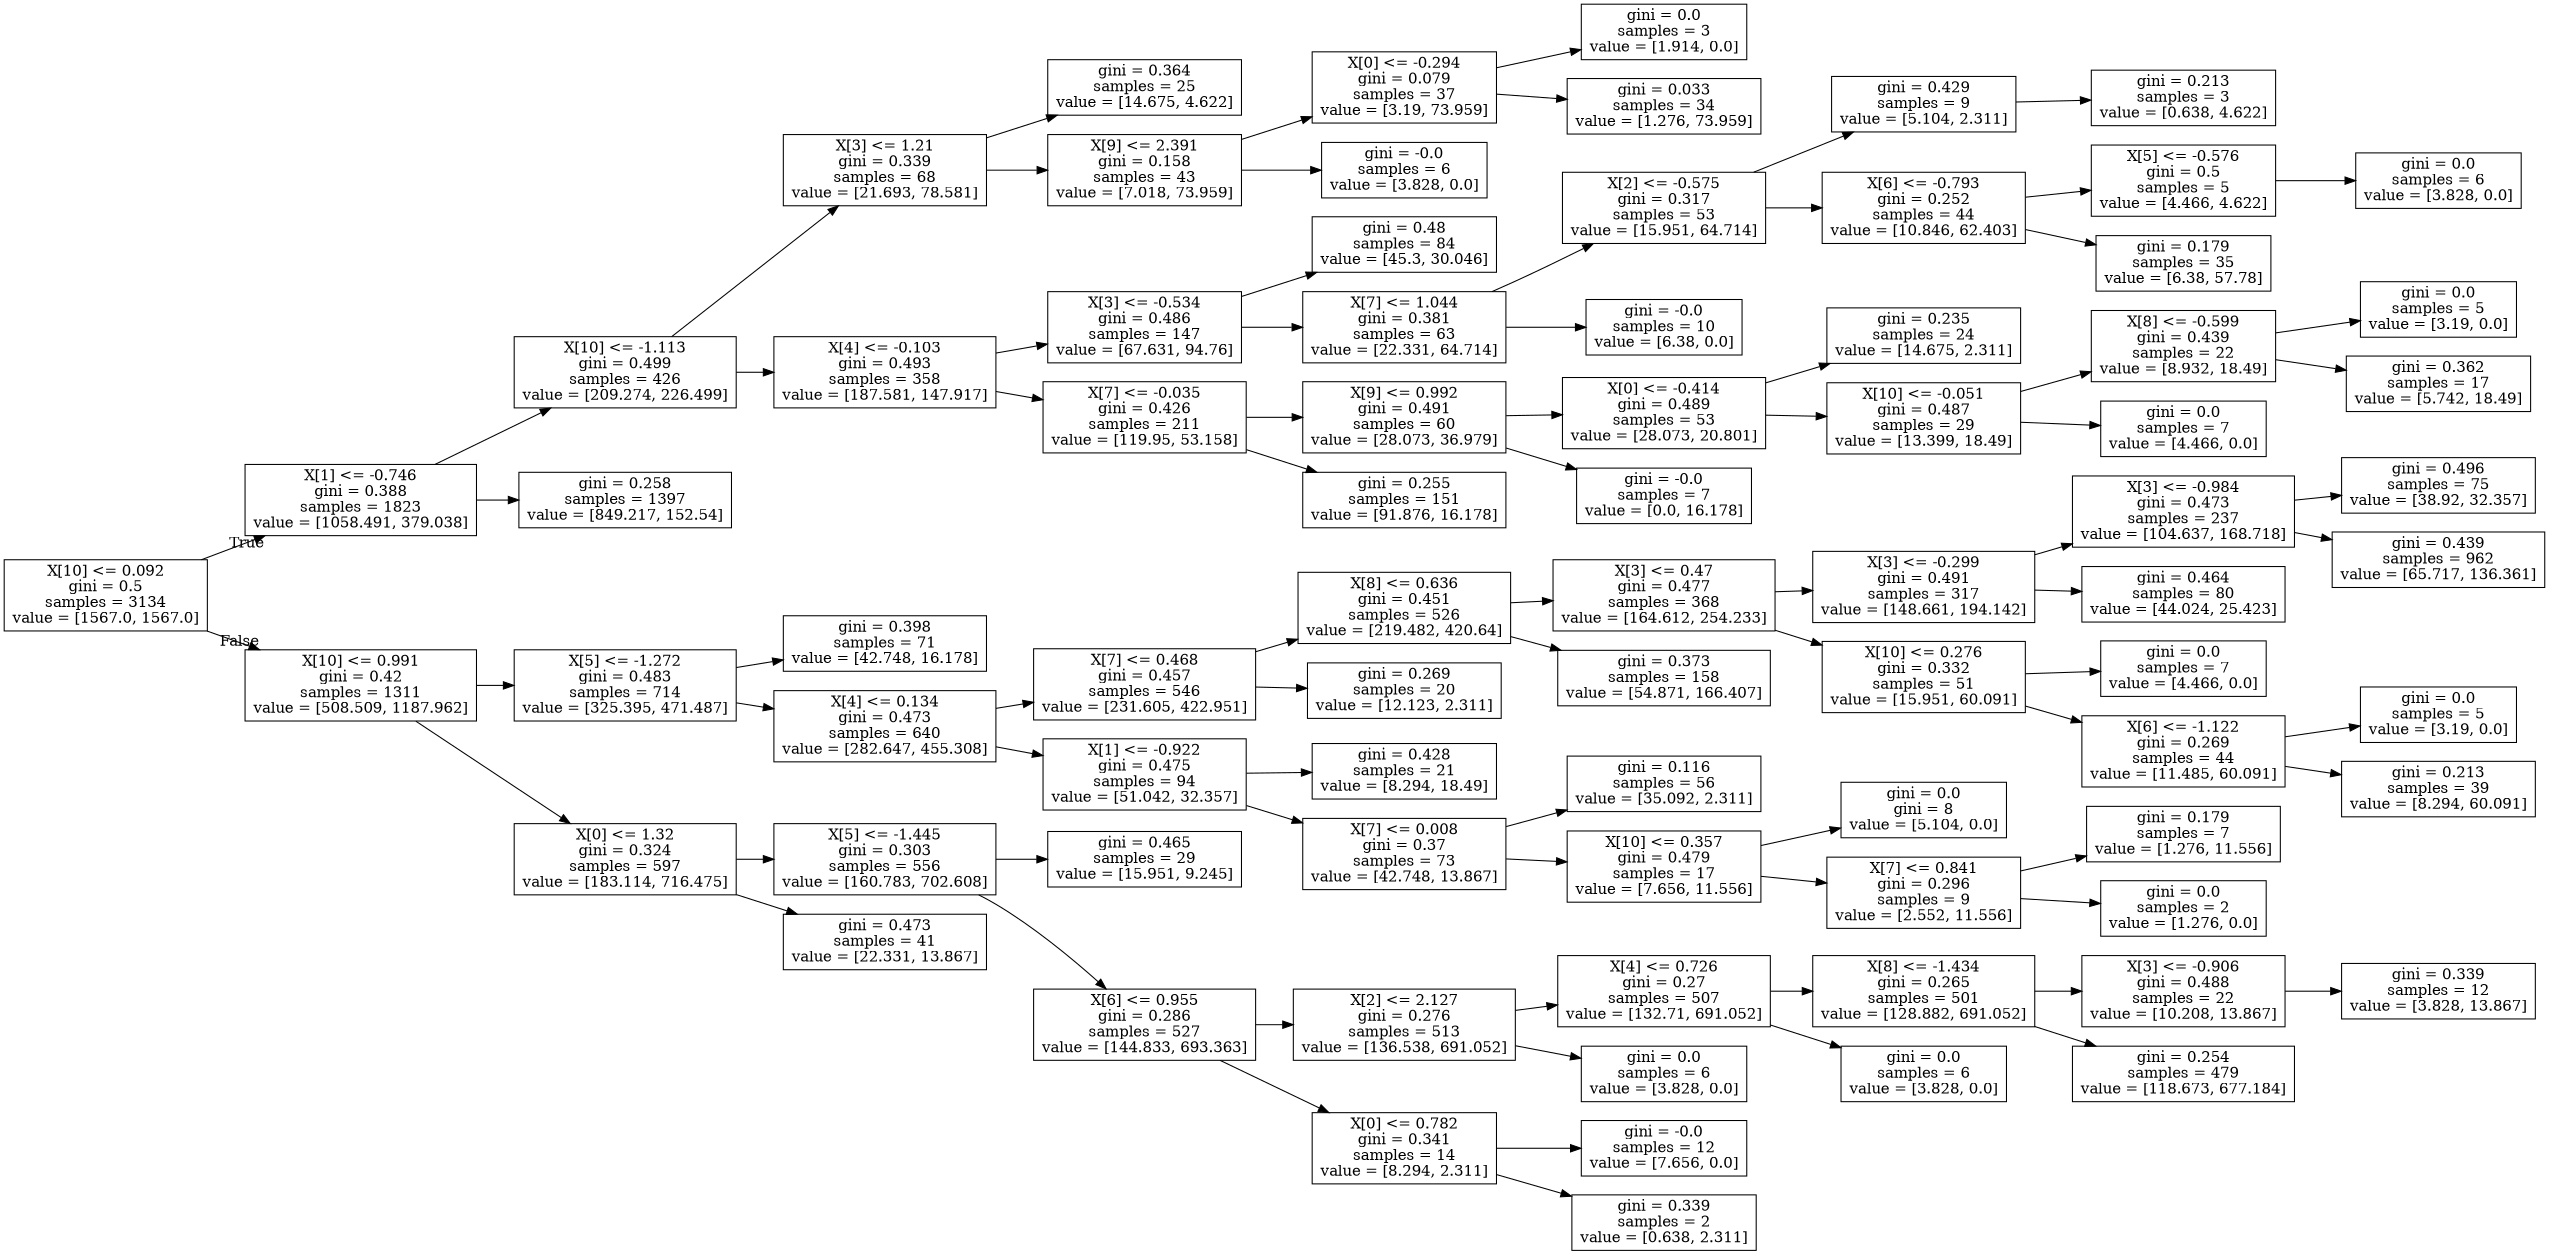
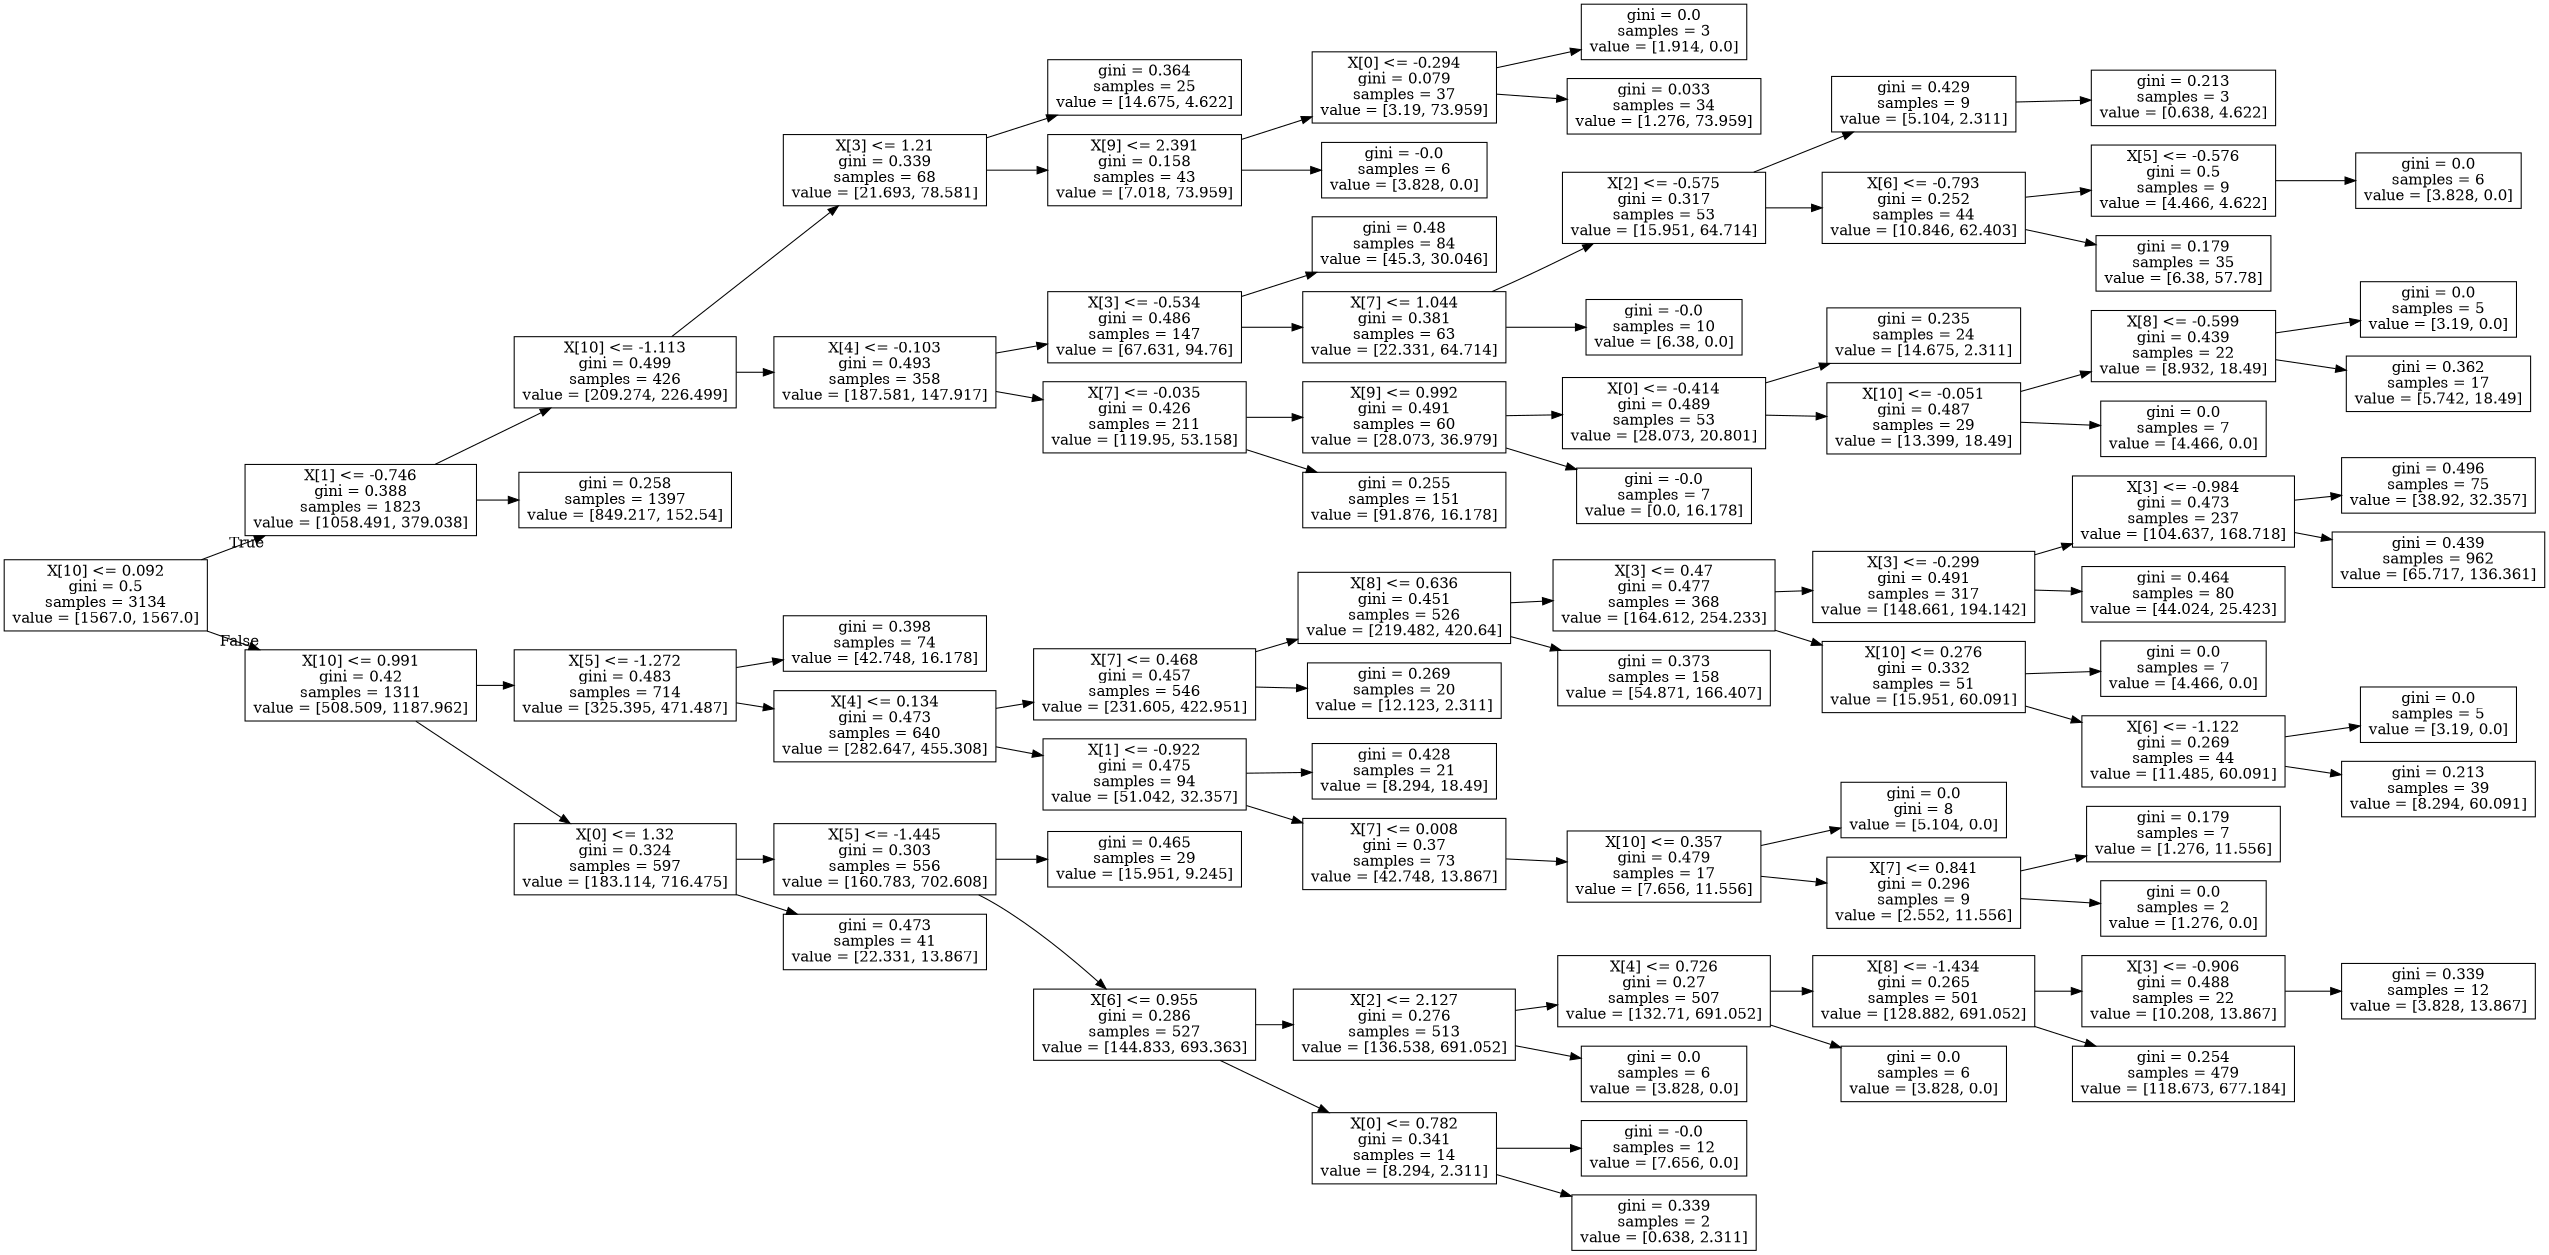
  digraph {
    rankdir=LR
    node [shape=box]
    n1 [label="X[10] <= 0.092\ngini = 0.5\nsamples = 3134\nvalue = [1567.0, 1567.0]"]
    n2 [label="X[1] <= -0.746\ngini = 0.388\nsamples = 1823\nvalue = [1058.491, 379.038]"]
    n3 [label="X[10] <= 0.991\ngini = 0.42\nsamples = 1311\nvalue = [508.509, 1187.962]"]
    n4 [label="X[10] <= -1.113\ngini = 0.499\nsamples = 426\nvalue = [209.274, 226.499]"]
    n5 [label="gini = 0.258\nsamples = 1397\nvalue = [849.217, 152.54]"]
    n6 [label="X[5] <= -1.272\ngini = 0.483\nsamples = 714\nvalue = [325.395, 471.487]"]
    n7 [label="X[0] <= 1.32\ngini = 0.324\nsamples = 597\nvalue = [183.114, 716.475]"]
    n8 [label="X[3] <= 1.21\ngini = 0.339\nsamples = 68\nvalue = [21.693, 78.581]"]
    n9 [label="X[4] <= -0.103\ngini = 0.493\nsamples = 358\nvalue = [187.581, 147.917]"]
    n10 [label="gini = 0.364\nsamples = 25\nvalue = [14.675, 4.622]"]
    n11 [label="X[9] <= 2.391\ngini = 0.158\nsamples = 43\nvalue = [7.018, 73.959]"]
    n12 [label="X[3] <= -0.534\ngini = 0.486\nsamples = 147\nvalue = [67.631, 94.76]"]
    n13 [label="X[7] <= -0.035\ngini = 0.426\nsamples = 211\nvalue = [119.95, 53.158]"]
    n14 [label="X[0] <= -0.294\ngini = 0.079\nsamples = 37\nvalue = [3.19, 73.959]"]
    n15 [label="gini = -0.0\nsamples = 6\nvalue = [3.828, 0.0]"]
    n16 [label="gini = 0.0\nsamples = 3\nvalue = [1.914, 0.0]"]
    n17 [label="gini = 0.033\nsamples = 34\nvalue = [1.276, 73.959]"]
    n18 [label="gini = 0.48\nsamples = 84\nvalue = [45.3, 30.046]"]
    n19 [label="X[7] <= 1.044\ngini = 0.381\nsamples = 63\nvalue = [22.331, 64.714]"]
    n20 [label="X[9] <= 0.992\ngini = 0.491\nsamples = 60\nvalue = [28.073, 36.979]"]
    n21 [label="gini = 0.255\nsamples = 151\nvalue = [91.876, 16.178]"]
    n22 [label="X[2] <= -0.575\ngini = 0.317\nsamples = 53\nvalue = [15.951, 64.714]"]
    n23 [label="gini = -0.0\nsamples = 10\nvalue = [6.38, 0.0]"]
    n24 [label="gini = 0.429\nsamples = 9\nvalue = [5.104, 2.311]"]
    n25 [label="X[6] <= -0.793\ngini = 0.252\nsamples = 44\nvalue = [10.846, 62.403]"]
    n26 [label="gini = 0.213\nsamples = 3\nvalue = [0.638, 4.622]"]
-   n27 [label="X[5] <= -0.576\ngini = 0.5\nsamples = 5\nvalue = [4.466, 4.622]"]
+   n27 [label="X[5] <= -0.576\ngini = 0.5\nsamples = 9\nvalue = [4.466, 4.622]"]
    n28 [label="gini = 0.179\nsamples = 35\nvalue = [6.38, 57.78]"]
    n29 [label="gini = 0.0\nsamples = 6\nvalue = [3.828, 0.0]"]
    n30 [label="X[0] <= -0.414\ngini = 0.489\nsamples = 53\nvalue = [28.073, 20.801]"]
    n31 [label="gini = -0.0\nsamples = 7\nvalue = [0.0, 16.178]"]
    n32 [label="gini = 0.235\nsamples = 24\nvalue = [14.675, 2.311]"]
    n33 [label="X[10] <= -0.051\ngini = 0.487\nsamples = 29\nvalue = [13.399, 18.49]"]
    n34 [label="X[8] <= -0.599\ngini = 0.439\nsamples = 22\nvalue = [8.932, 18.49]"]
    n35 [label="gini = 0.0\nsamples = 7\nvalue = [4.466, 0.0]"]
    n36 [label="gini = 0.0\nsamples = 5\nvalue = [3.19, 0.0]"]
    n37 [label="gini = 0.362\nsamples = 17\nvalue = [5.742, 18.49]"]
-   n38 [label="gini = 0.398\nsamples = 71\nvalue = [42.748, 16.178]"]
+   n38 [label="gini = 0.398\nsamples = 74\nvalue = [42.748, 16.178]"]
    n39 [label="X[4] <= 0.134\ngini = 0.473\nsamples = 640\nvalue = [282.647, 455.308]"]
    n40 [label="X[5] <= -1.445\ngini = 0.303\nsamples = 556\nvalue = [160.783, 702.608]"]
    n41 [label="gini = 0.473\nsamples = 41\nvalue = [22.331, 13.867]"]
    n42 [label="X[7] <= 0.468\ngini = 0.457\nsamples = 546\nvalue = [231.605, 422.951]"]
    n43 [label="X[1] <= -0.922\ngini = 0.475\nsamples = 94\nvalue = [51.042, 32.357]"]
    n44 [label="X[8] <= 0.636\ngini = 0.451\nsamples = 526\nvalue = [219.482, 420.64]"]
    n45 [label="gini = 0.269\nsamples = 20\nvalue = [12.123, 2.311]"]
    n46 [label="gini = 0.428\nsamples = 21\nvalue = [8.294, 18.49]"]
    n47 [label="X[7] <= 0.008\ngini = 0.37\nsamples = 73\nvalue = [42.748, 13.867]"]
    n48 [label="X[3] <= 0.47\ngini = 0.477\nsamples = 368\nvalue = [164.612, 254.233]"]
    n49 [label="gini = 0.373\nsamples = 158\nvalue = [54.871, 166.407]"]
    n50 [label="X[3] <= -0.299\ngini = 0.491\nsamples = 317\nvalue = [148.661, 194.142]"]
    n51 [label="X[10] <= 0.276\ngini = 0.332\nsamples = 51\nvalue = [15.951, 60.091]"]
    n52 [label="X[3] <= -0.984\ngini = 0.473\nsamples = 237\nvalue = [104.637, 168.718]"]
    n53 [label="gini = 0.464\nsamples = 80\nvalue = [44.024, 25.423]"]
    n54 [label="gini = 0.0\nsamples = 7\nvalue = [4.466, 0.0]"]
    n55 [label="X[6] <= -1.122\ngini = 0.269\nsamples = 44\nvalue = [11.485, 60.091]"]
    n56 [label="gini = 0.496\nsamples = 75\nvalue = [38.92, 32.357]"]
    n57 [label="gini = 0.439\nsamples = 962\nvalue = [65.717, 136.361]"]
    n58 [label="gini = 0.0\nsamples = 5\nvalue = [3.19, 0.0]"]
    n59 [label="gini = 0.213\nsamples = 39\nvalue = [8.294, 60.091]"]
-   n60 [label="gini = 0.116\nsamples = 56\nvalue = [35.092, 2.311]"]
    n61 [label="X[10] <= 0.357\ngini = 0.479\nsamples = 17\nvalue = [7.656, 11.556]"]
    n62 [label="gini = 0.0\ngini = 8\nvalue = [5.104, 0.0]"]
    n63 [label="X[7] <= 0.841\ngini = 0.296\nsamples = 9\nvalue = [2.552, 11.556]"]
    n64 [label="gini = 0.179\nsamples = 7\nvalue = [1.276, 11.556]"]
    n65 [label="gini = 0.0\nsamples = 2\nvalue = [1.276, 0.0]"]
    n66 [label="gini = 0.465\nsamples = 29\nvalue = [15.951, 9.245]"]
    n67 [label="X[6] <= 0.955\ngini = 0.286\nsamples = 527\nvalue = [144.833, 693.363]"]
    n68 [label="X[2] <= 2.127\ngini = 0.276\nsamples = 513\nvalue = [136.538, 691.052]"]
    n69 [label="X[0] <= 0.782\ngini = 0.341\nsamples = 14\nvalue = [8.294, 2.311]"]
    n70 [label="X[4] <= 0.726\ngini = 0.27\nsamples = 507\nvalue = [132.71, 691.052]"]
    n71 [label="gini = 0.0\nsamples = 6\nvalue = [3.828, 0.0]"]
    n72 [label="gini = -0.0\nsamples = 12\nvalue = [7.656, 0.0]"]
    n73 [label="gini = 0.339\nsamples = 2\nvalue = [0.638, 2.311]"]
    n74 [label="X[8] <= -1.434\ngini = 0.265\nsamples = 501\nvalue = [128.882, 691.052]"]
    n75 [label="gini = 0.0\nsamples = 6\nvalue = [3.828, 0.0]"]
    n76 [label="X[3] <= -0.906\ngini = 0.488\nsamples = 22\nvalue = [10.208, 13.867]"]
    n77 [label="gini = 0.254\nsamples = 479\nvalue = [118.673, 677.184]"]
    n78 [label="gini = 0.339\nsamples = 12\nvalue = [3.828, 13.867]"]
    n1 -> n2 [headlabel=True labelangle=45 labeldistance=2.5]
    n1 -> n3 [headlabel=False labelangle=-45 labeldistance=2.5]
    n2 -> n4
    n2 -> n5
    n3 -> n6
    n3 -> n7
    n4 -> n8
    n4 -> n9
    n6 -> n38
    n6 -> n39
    n7 -> n40
    n7 -> n41
    n8 -> n10
    n8 -> n11
    n9 -> n12
    n9 -> n13
    n11 -> n14
    n11 -> n15
    n12 -> n18
    n12 -> n19
    n13 -> n20
    n13 -> n21
    n14 -> n16
    n14 -> n17
    n19 -> n22
    n19 -> n23
    n20 -> n30
    n20 -> n31
    n22 -> n24
    n22 -> n25
    n24 -> n26
    n25 -> n27
    n25 -> n28
    n27 -> n29
    n30 -> n32
    n30 -> n33
    n33 -> n34
    n33 -> n35
    n34 -> n36
    n34 -> n37
    n39 -> n42
    n39 -> n43
    n40 -> n66
    n40 -> n67
    n42 -> n44
    n42 -> n45
    n43 -> n46
    n43 -> n47
    n44 -> n48
    n44 -> n49
-   n47 -> n60
    n47 -> n61
    n48 -> n50
    n48 -> n51
    n50 -> n52
    n50 -> n53
    n51 -> n54
    n51 -> n55
    n52 -> n56
    n52 -> n57
    n55 -> n58
    n55 -> n59
    n61 -> n62
    n61 -> n63
    n63 -> n64
    n63 -> n65
    n67 -> n68
    n67 -> n69
    n68 -> n70
    n68 -> n71
    n69 -> n72
    n69 -> n73
    n70 -> n74
    n70 -> n75
    n74 -> n76
    n74 -> n77
    n76 -> n78
  }
